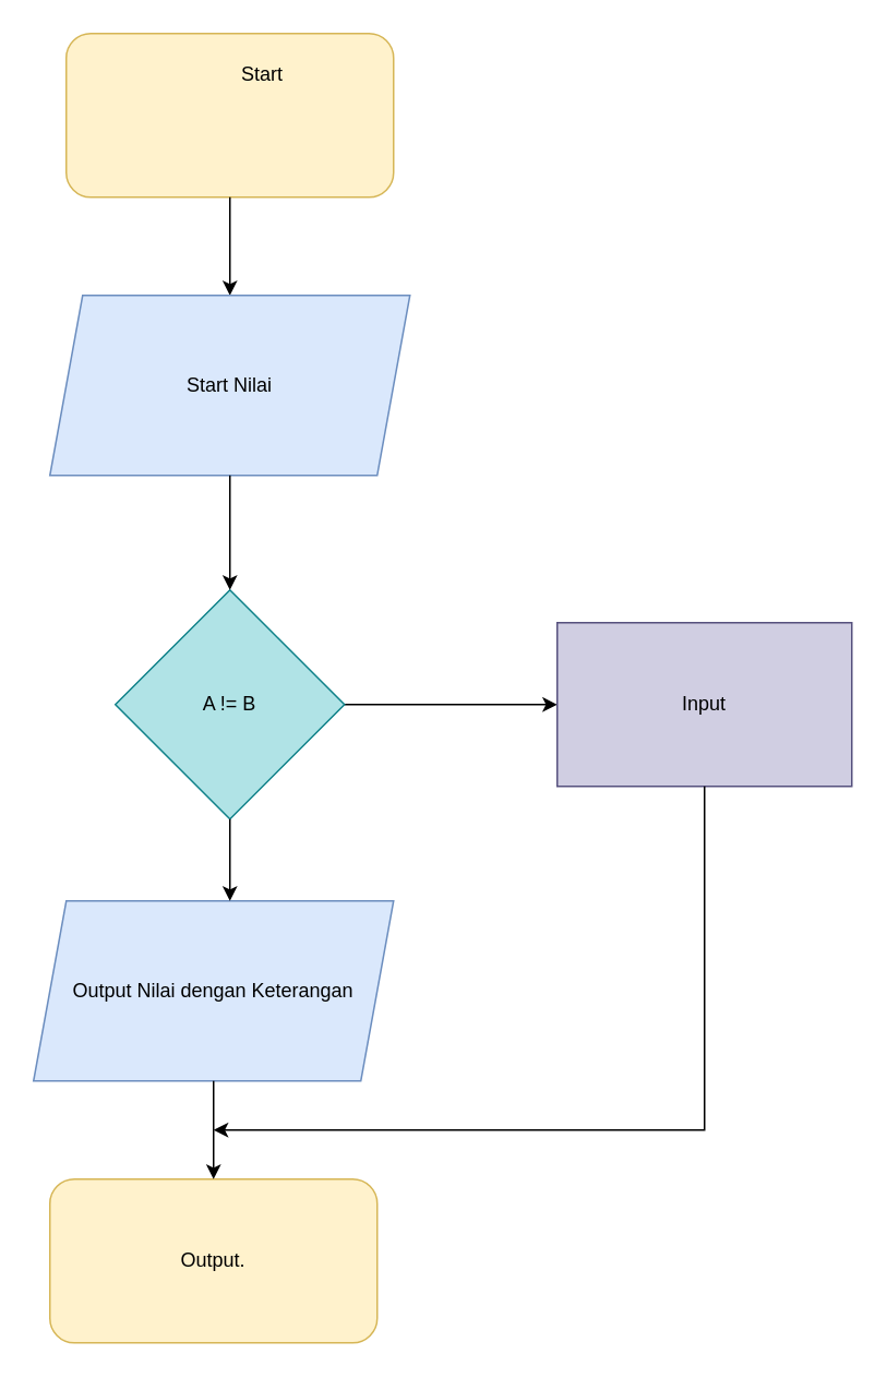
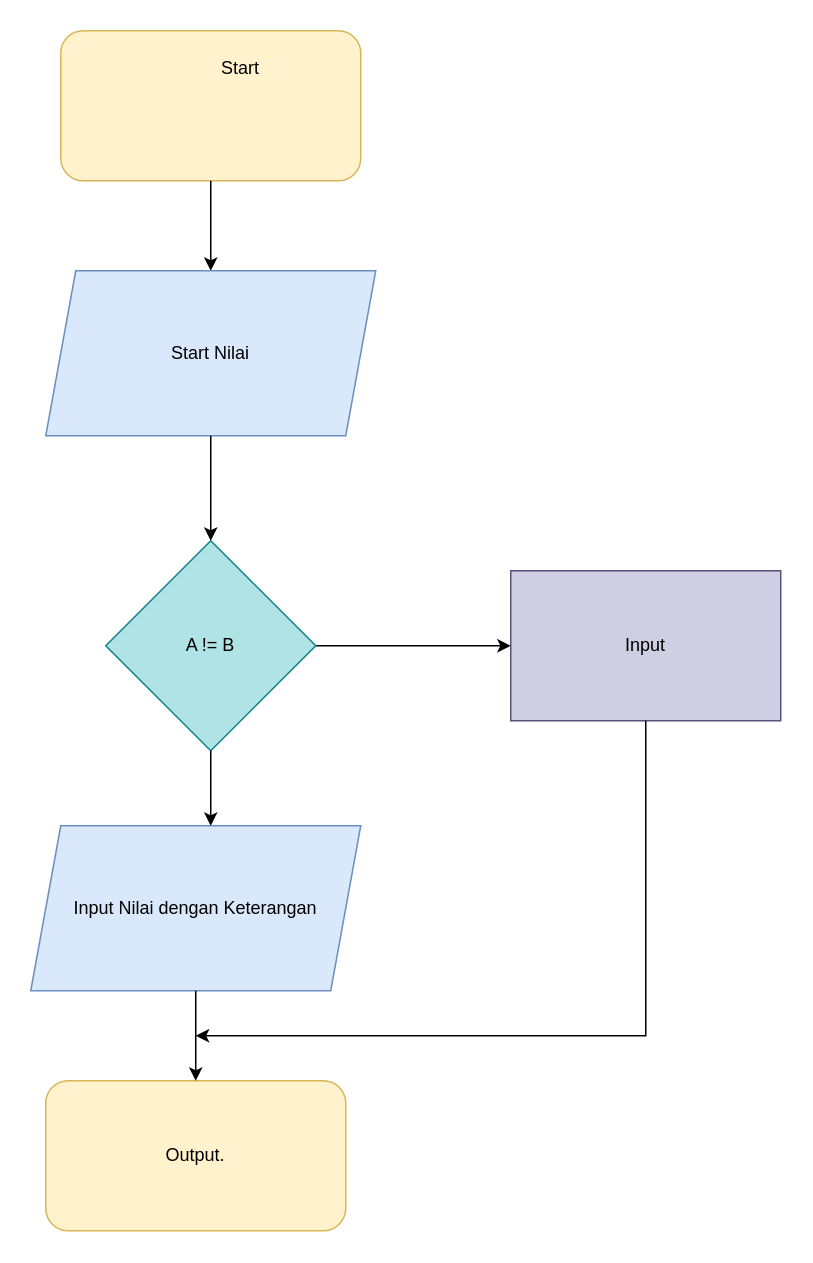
  <mxCell id="0" />
  <mxCell id="1" parent="0" />
  <mxCell id="2" value="" style="rounded=1;whiteSpace=wrap;html=1;fillColor=#fff2cc;strokeColor=#d6b656;" parent="1" vertex="1"><mxGeometry x="40" y="20" width="200" height="100" as="geometry" /></mxCell>
  <mxCell id="3" value="Start" style="text;html=1;strokeColor=none;fillColor=none;align=center;verticalAlign=middle;whiteSpace=wrap;rounded=0;" parent="1" vertex="1"><mxGeometry x="130" y="30" width="60" height="30" as="geometry" /></mxCell>
  <mxCell id="4" value="" style="endArrow=classic;html=1;rounded=0;exitX=0.5;exitY=1;exitDx=0;exitDy=0;" parent="1" source="2" edge="1"><mxGeometry width="50" height="50" relative="1" as="geometry"><mxPoint x="115" y="210" as="sourcePoint" /><mxPoint x="140" y="180" as="targetPoint" /></mxGeometry></mxCell>
  <mxCell id="5" value="" style="shape=parallelogram;perimeter=parallelogramPerimeter;whiteSpace=wrap;html=1;fixedSize=1;fillColor=#dae8fc;strokeColor=#6c8ebf;" parent="1" vertex="1"><mxGeometry x="20" y="550" width="220" height="110" as="geometry" /></mxCell>
  <mxCell id="6" value="" style="endArrow=classic;html=1;rounded=0;exitX=1;exitY=0.5;exitDx=0;exitDy=0;entryX=0;entryY=0.5;entryDx=0;entryDy=0;" parent="1" source="9" target="7" edge="1"><mxGeometry width="50" height="50" relative="1" as="geometry"><mxPoint x="230" y="390" as="sourcePoint" /><mxPoint x="290" y="365" as="targetPoint" /></mxGeometry></mxCell>
  <mxCell id="7" value="" style="rounded=0;whiteSpace=wrap;html=1;fillColor=#d0cee2;strokeColor=#56517e;" parent="1" vertex="1"><mxGeometry x="340" y="380" width="180" height="100" as="geometry" /></mxCell>
  <mxCell id="8" value="Input" style="text;html=1;strokeColor=none;fillColor=none;align=center;verticalAlign=middle;whiteSpace=wrap;rounded=0;" parent="1" vertex="1"><mxGeometry x="340" y="385" width="180" height="90" as="geometry" /></mxCell>
  <mxCell id="9" value="" style="rhombus;whiteSpace=wrap;html=1;fillColor=#b0e3e6;strokeColor=#0e8088;" parent="1" vertex="1"><mxGeometry x="70" y="360" width="140" height="140" as="geometry" /></mxCell>
  <mxCell id="10" value="" style="shape=parallelogram;perimeter=parallelogramPerimeter;whiteSpace=wrap;html=1;fixedSize=1;fillColor=#dae8fc;strokeColor=#6c8ebf;" parent="1" vertex="1"><mxGeometry x="30" y="180" width="220" height="110" as="geometry" /></mxCell>
  <mxCell id="11" value="" style="endArrow=classic;html=1;rounded=0;exitX=0.5;exitY=1;exitDx=0;exitDy=0;entryX=0.5;entryY=0;entryDx=0;entryDy=0;" parent="1" source="10" target="9" edge="1"><mxGeometry width="50" height="50" relative="1" as="geometry"><mxPoint x="100" y="360" as="sourcePoint" /><mxPoint x="150" y="310" as="targetPoint" /></mxGeometry></mxCell>
  <mxCell id="12" value="" style="endArrow=classic;html=1;rounded=0;exitX=0.5;exitY=1;exitDx=0;exitDy=0;" parent="1" source="9" edge="1"><mxGeometry width="50" height="50" relative="1" as="geometry"><mxPoint x="200" y="550" as="sourcePoint" /><mxPoint x="140" y="550" as="targetPoint" /></mxGeometry></mxCell>
  <mxCell id="13" value="Start Nilai" style="text;html=1;strokeColor=none;fillColor=none;align=center;verticalAlign=middle;whiteSpace=wrap;rounded=0;" parent="1" vertex="1"><mxGeometry x="50" y="190" width="180" height="90" as="geometry" /></mxCell>
  <mxCell id="14" value="A != B" style="text;html=1;strokeColor=none;fillColor=none;align=center;verticalAlign=middle;whiteSpace=wrap;rounded=0;" parent="1" vertex="1"><mxGeometry x="50" y="385" width="180" height="90" as="geometry" /></mxCell>
- <mxCell id="15" value="Output Nilai dengan Keterangan" style="text;html=1;strokeColor=none;fillColor=none;align=center;verticalAlign=middle;whiteSpace=wrap;rounded=0;" parent="1" vertex="1"><mxGeometry x="40" y="560" width="180" height="90" as="geometry" /></mxCell>
+ <mxCell id="15" value="Input Nilai dengan Keterangan" style="text;html=1;strokeColor=none;fillColor=none;align=center;verticalAlign=middle;whiteSpace=wrap;rounded=0;" parent="1" vertex="1"><mxGeometry x="40" y="560" width="180" height="90" as="geometry" /></mxCell>
  <mxCell id="16" value="" style="rounded=1;whiteSpace=wrap;html=1;fillColor=#fff2cc;strokeColor=#d6b656;" parent="1" vertex="1"><mxGeometry x="30" y="720" width="200" height="100" as="geometry" /></mxCell>
  <mxCell id="17" value="" style="endArrow=classic;html=1;rounded=0;exitX=0.5;exitY=1;exitDx=0;exitDy=0;entryX=0.5;entryY=0;entryDx=0;entryDy=0;" parent="1" source="5" target="16" edge="1"><mxGeometry width="50" height="50" relative="1" as="geometry"><mxPoint x="110" y="720" as="sourcePoint" /><mxPoint x="160" y="670" as="targetPoint" /></mxGeometry></mxCell>
  <mxCell id="18" value="Output." style="text;html=1;strokeColor=none;fillColor=none;align=center;verticalAlign=middle;whiteSpace=wrap;rounded=0;" parent="1" vertex="1"><mxGeometry x="40" y="725" width="180" height="90" as="geometry" /></mxCell>
  <mxCell id="19" value="" style="endArrow=classic;html=1;rounded=0;exitX=0.5;exitY=1;exitDx=0;exitDy=0;" parent="1" source="7" edge="1"><mxGeometry width="50" height="50" relative="1" as="geometry"><mxPoint x="410" y="530" as="sourcePoint" /><mxPoint x="130" y="690" as="targetPoint" /><Array as="points"><mxPoint x="430" y="690" /></Array></mxGeometry></mxCell>
